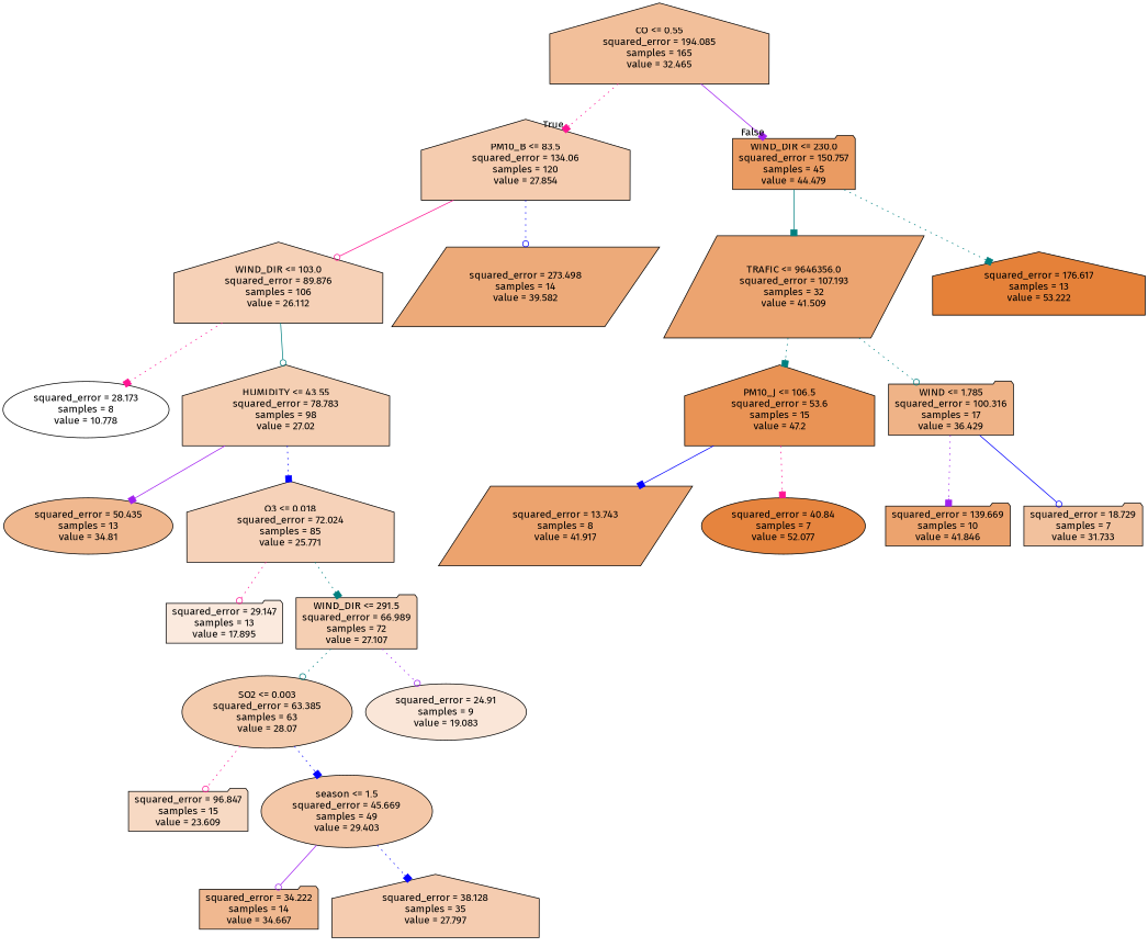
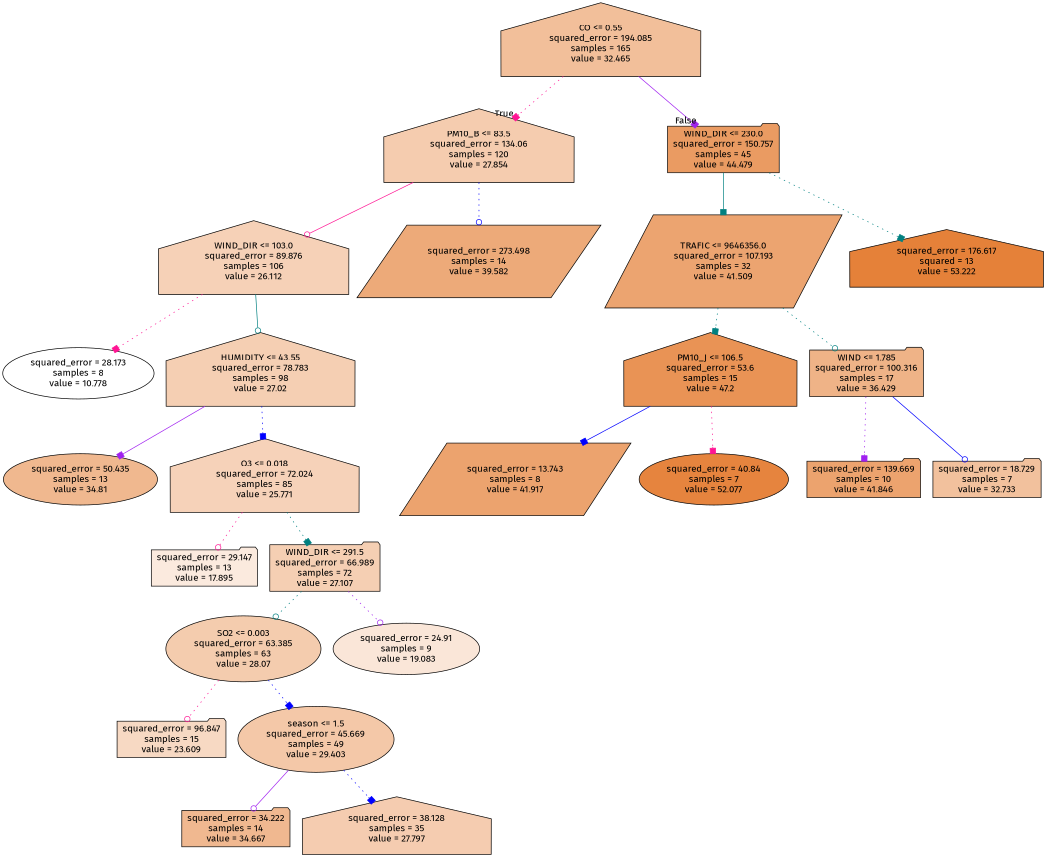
  digraph {
    fontname="Fira Sans"
    node [color=black fillcolor="#f5cfb3" fontname="Fira Sans" shape=house style=filled]
    edge [arrowhead=box color=teal fontname="Fira Sans" style=dotted]
    n1 [fillcolor="#f2bf9a" label="CO <= 0.55\nsquared_error = 194.085\nsamples = 165\nvalue = 32.465"]
    n2 [fillcolor="#f5ccaf" label="PM10_B <= 83.5\nsquared_error = 134.06\nsamples = 120\nvalue = 27.854"]
    n3 [fillcolor="#ea9b62" label="WIND_DIR <= 230.0\nsquared_error = 150.757\nsamples = 45\nvalue = 44.479" shape=folder]
    n4 [fillcolor="#f6d1b7" label="WIND_DIR <= 103.0\nsquared_error = 89.876\nsamples = 106\nvalue = 26.112"]
    n5 [fillcolor="#edaa79" label="squared_error = 273.498\nsamples = 14\nvalue = 39.582" shape=parallelogram]
    n6 [fillcolor="#eca470" label="TRAFIC <= 9646356.0\nsquared_error = 107.193\nsamples = 32\nvalue = 41.509" shape=parallelogram]
-   n7 [fillcolor="#e58139" label="squared_error = 176.617\nsamples = 13\nvalue = 53.222"]
+   n7 [fillcolor="#e58139" label="squared_error = 176.617\nsquared = 13\nvalue = 53.222"]
    n8 [fillcolor="#ffffff" label="squared_error = 28.173\nsamples = 8\nvalue = 10.778" shape=ellipse]
    n9 [label="HUMIDITY <= 43.55\nsquared_error = 78.783\nsamples = 98\nvalue = 27.02"]
    n10 [fillcolor="#f0b88f" label="squared_error = 50.435\nsamples = 13\nvalue = 34.81" shape=ellipse]
    n11 [fillcolor="#f6d2b9" label="O3 <= 0.018\nsquared_error = 72.024\nsamples = 85\nvalue = 25.771"]
    n12 [fillcolor="#fbeade" label="squared_error = 29.147\nsamples = 13\nvalue = 17.895" shape=folder]
    n13 [label="WIND_DIR <= 291.5\nsquared_error = 66.989\nsamples = 72\nvalue = 27.107" shape=folder]
    n14 [fillcolor="#f4ccae" label="SO2 <= 0.003\nsquared_error = 63.385\nsamples = 63\nvalue = 28.07" shape=ellipse]
    n15 [fillcolor="#fae6d8" label="squared_error = 24.91\nsamples = 9\nvalue = 19.083" shape=ellipse]
    n16 [fillcolor="#f7d9c3" label="squared_error = 96.847\nsamples = 15\nvalue = 23.609" shape=folder]
    n17 [fillcolor="#f4c8a8" label="season <= 1.5\nsquared_error = 45.669\nsamples = 49\nvalue = 29.403" shape=ellipse]
    n18 [fillcolor="#f0b890" label="squared_error = 34.222\nsamples = 14\nvalue = 34.667" shape=folder]
    n19 [fillcolor="#f5ccb0" label="squared_error = 38.128\nsamples = 35\nvalue = 27.797"]
    n20 [fillcolor="#e99355" label="PM10_J <= 106.5\nsquared_error = 53.6\nsamples = 15\nvalue = 47.2"]
    n21 [fillcolor="#efb387" label="WIND <= 1.785\nsquared_error = 100.316\nsamples = 17\nvalue = 36.429" shape=folder]
    n22 [fillcolor="#eca36e" label="squared_error = 13.743\nsamples = 8\nvalue = 41.917" shape=parallelogram]
    n23 [fillcolor="#e6843e" label="squared_error = 40.84\nsamples = 7\nvalue = 52.077" shape=ellipse]
    n24 [fillcolor="#eca36e" label="squared_error = 139.669\nsamples = 10\nvalue = 41.846" shape=folder]
-   n25 [fillcolor="#f2c19d" label="squared_error = 18.729\nsamples = 7\nvalue = 31.733" shape=folder]
+   n25 [fillcolor="#f2c19d" label="squared_error = 18.729\nsamples = 7\nvalue = 32.733" shape=folder]
    n1 -> n2 [color=deeppink headlabel=True labelangle=45 labeldistance=2.5]
    n1 -> n3 [color=purple headlabel=False labelangle=-45 labeldistance=2.5 style=solid]
    n2 -> n4 [arrowhead=odot color=deeppink style=solid]
    n2 -> n5 [arrowhead=odot color=blue]
    n3 -> n6 [style=solid]
    n3 -> n7
    n4 -> n8 [color=deeppink]
    n4 -> n9 [arrowhead=odot style=solid]
    n6 -> n20
    n6 -> n21 [arrowhead=odot]
    n9 -> n10 [color=purple style=solid]
    n9 -> n11 [color=blue]
    n11 -> n12 [arrowhead=odot color=deeppink]
    n11 -> n13
    n13 -> n14 [arrowhead=odot]
    n13 -> n15 [arrowhead=odot color=purple]
    n14 -> n16 [arrowhead=odot color=deeppink]
    n14 -> n17 [color=blue]
    n17 -> n18 [arrowhead=odot color=purple style=solid]
    n17 -> n19 [color=blue]
    n20 -> n22 [color=blue style=solid]
    n20 -> n23 [color=deeppink]
    n21 -> n24 [color=purple]
    n21 -> n25 [arrowhead=odot color=blue style=solid]
  }
